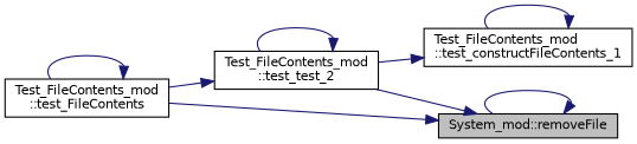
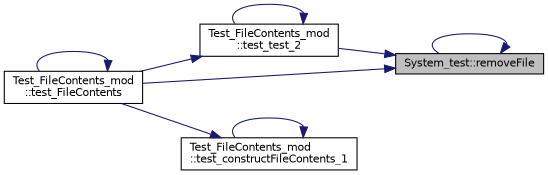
  digraph {
    rankdir=RL
    node [color=black fillcolor=white fontname=Helvetica fontsize=10 shape=record style=filled]
    edge [color=midnightblue dir=back fontname=Helvetica fontsize=10 labelfontname=Helvetica labelfontsize=10 style=solid]
-   n1 [fillcolor=grey75 fontcolor=black height=0.2 label="System_mod::removeFile" width=0.4]
+   n1 [fillcolor=grey75 fontcolor=black height=0.2 label="System_test::removeFile" width=0.4]
    n2 [height=0.2 label="Test_FileContents_mod\l::test_test_2" width=0.4]
    n3 [height=0.2 label="Test_FileContents_mod\l::test_FileContents" width=0.4]
    n4 [height=0.2 label="Test_FileContents_mod\l::test_constructFileContents_1" width=0.4]
    n1 -> n1
    n1 -> n2
    n1 -> n3
    n2 -> n2
    n2 -> n3
    n3 -> n3
-   n4 -> n2
+   n4 -> n3
    n4 -> n4
  }
